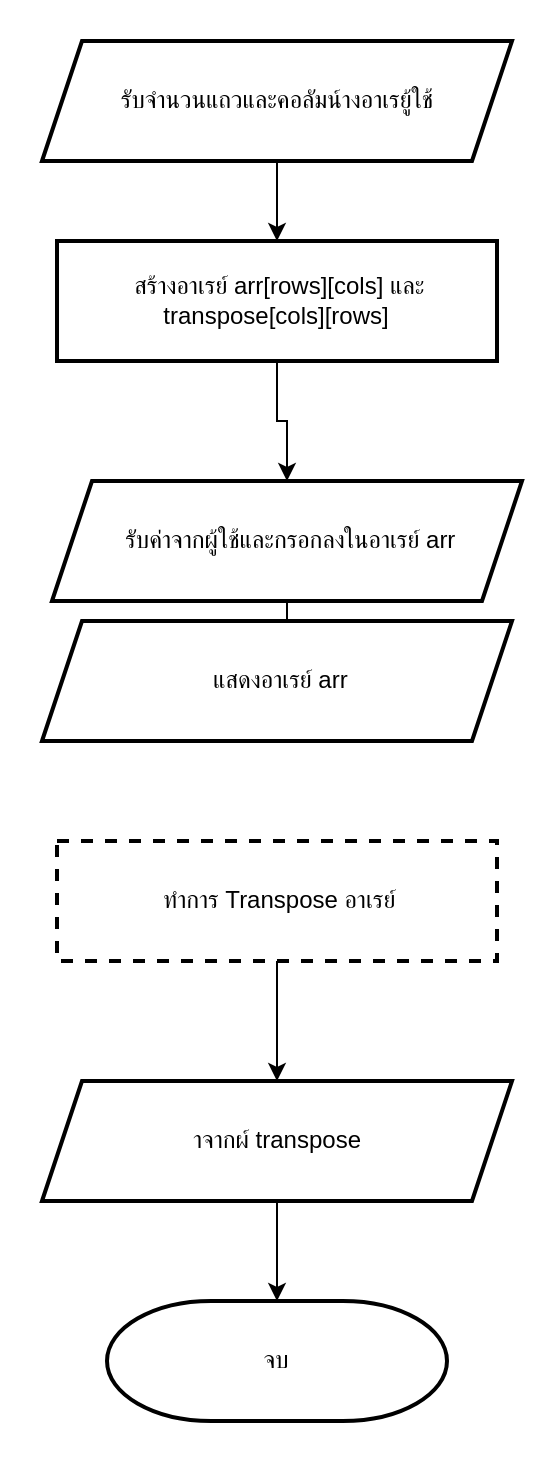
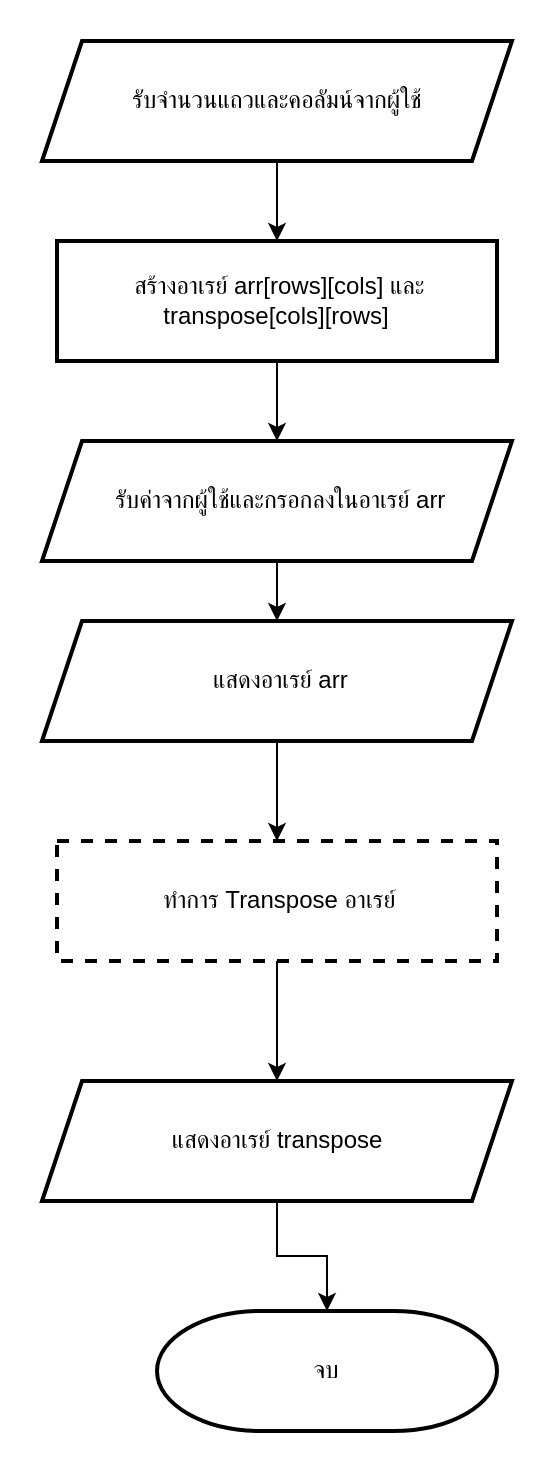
  <mxCell id="0" />
  <mxCell id="1" parent="0" />
  <mxCell id="2" value="" style="edgeStyle=orthogonalEdgeStyle;rounded=0;orthogonalLoop=1;jettySize=auto;html=1;" edge="1" parent="1" source="3" target="5"><mxGeometry relative="1" as="geometry" /></mxCell>
- <mxCell id="3" value="&lt;div&gt;รับจำนวนแถวและคอลัมน์างอาเรยู้ใช้&lt;br&gt;&lt;/div&gt;" style="shape=parallelogram;perimeter=parallelogramPerimeter;whiteSpace=wrap;html=1;fixedSize=1;strokeWidth=2;" vertex="1" parent="1"><mxGeometry x="20.5" y="20" width="235" height="60" as="geometry" /></mxCell>
+ <mxCell id="3" value="&lt;div&gt;รับจำนวนแถวและคอลัมน์จากผู้ใช้&lt;br&gt;&lt;/div&gt;" style="shape=parallelogram;perimeter=parallelogramPerimeter;whiteSpace=wrap;html=1;fixedSize=1;strokeWidth=2;" vertex="1" parent="1"><mxGeometry x="20.5" y="20" width="235" height="60" as="geometry" /></mxCell>
  <mxCell id="4" value="" style="edgeStyle=orthogonalEdgeStyle;rounded=0;orthogonalLoop=1;jettySize=auto;html=1;" edge="1" parent="1" source="5" target="7"><mxGeometry relative="1" as="geometry" /></mxCell>
  <mxCell id="5" value="&amp;nbsp;สร้างอาเรย์ arr[rows][cols] และ transpose[cols][rows]" style="whiteSpace=wrap;html=1;strokeWidth=2;" vertex="1" parent="1"><mxGeometry x="28" y="120" width="220" height="60" as="geometry" /></mxCell>
  <mxCell id="6" value="" style="edgeStyle=orthogonalEdgeStyle;rounded=0;orthogonalLoop=1;jettySize=auto;html=1;" edge="1" parent="1" source="7" target="9"><mxGeometry relative="1" as="geometry" /></mxCell>
- <mxCell id="7" value="&lt;div&gt;&amp;nbsp;รับค่าจากผู้ใช้และกรอกลงในอาเรย์ arr&lt;br&gt;&lt;/div&gt;" style="shape=parallelogram;perimeter=parallelogramPerimeter;whiteSpace=wrap;html=1;fixedSize=1;strokeWidth=2;" vertex="1" parent="1"><mxGeometry x="25.5" y="240" width="235" height="60" as="geometry" /></mxCell>
+ <mxCell id="7" value="&lt;div&gt;&amp;nbsp;รับค่าจากผู้ใช้และกรอกลงในอาเรย์ arr&lt;br&gt;&lt;/div&gt;" style="shape=parallelogram;perimeter=parallelogramPerimeter;whiteSpace=wrap;html=1;fixedSize=1;strokeWidth=2;" vertex="1" parent="1"><mxGeometry x="20.5" y="220" width="235" height="60" as="geometry" /></mxCell>
+ <mxCell id="8" value="" style="edgeStyle=orthogonalEdgeStyle;rounded=0;orthogonalLoop=1;jettySize=auto;html=1;" edge="1" parent="1" source="9" target="11"><mxGeometry relative="1" as="geometry" /></mxCell>
  <mxCell id="9" value="&lt;div&gt;&amp;nbsp;แสดงอาเรย์ arr&lt;br&gt;&lt;/div&gt;" style="shape=parallelogram;perimeter=parallelogramPerimeter;whiteSpace=wrap;html=1;fixedSize=1;strokeWidth=2;" vertex="1" parent="1"><mxGeometry x="20.5" y="310" width="235" height="60" as="geometry" /></mxCell>
  <mxCell id="10" value="" style="edgeStyle=orthogonalEdgeStyle;rounded=0;orthogonalLoop=1;jettySize=auto;html=1;" edge="1" parent="1" source="11" target="13"><mxGeometry relative="1" as="geometry" /></mxCell>
  <mxCell id="11" value="&amp;nbsp;ทำการ Transpose อาเรย์" style="whiteSpace=wrap;html=1;strokeWidth=2;dashed=1;" vertex="1" parent="1"><mxGeometry x="28" y="420" width="220" height="60" as="geometry" /></mxCell>
  <mxCell id="12" value="" style="edgeStyle=orthogonalEdgeStyle;rounded=0;orthogonalLoop=1;jettySize=auto;html=1;" edge="1" parent="1" source="13" target="14"><mxGeometry relative="1" as="geometry" /></mxCell>
- <mxCell id="13" value="&lt;div&gt;าจากผ์ transpose&lt;br&gt;&lt;/div&gt;" style="shape=parallelogram;perimeter=parallelogramPerimeter;whiteSpace=wrap;html=1;fixedSize=1;strokeWidth=2;" vertex="1" parent="1"><mxGeometry x="20.5" y="540" width="235" height="60" as="geometry" /></mxCell>
- <mxCell id="14" value="จบ" style="strokeWidth=2;html=1;shape=mxgraph.flowchart.terminator;whiteSpace=wrap;" vertex="1" parent="1"><mxGeometry x="53" y="650" width="170" height="60" as="geometry" /></mxCell>
+ <mxCell id="13" value="&lt;div&gt;แสดงอาเรย์ transpose&lt;br&gt;&lt;/div&gt;" style="shape=parallelogram;perimeter=parallelogramPerimeter;whiteSpace=wrap;html=1;fixedSize=1;strokeWidth=2;" vertex="1" parent="1"><mxGeometry x="20.5" y="540" width="235" height="60" as="geometry" /></mxCell>
+ <mxCell id="14" value="จบ" style="strokeWidth=2;html=1;shape=mxgraph.flowchart.terminator;whiteSpace=wrap;" vertex="1" parent="1"><mxGeometry x="78" y="655" width="170" height="60" as="geometry" /></mxCell>
